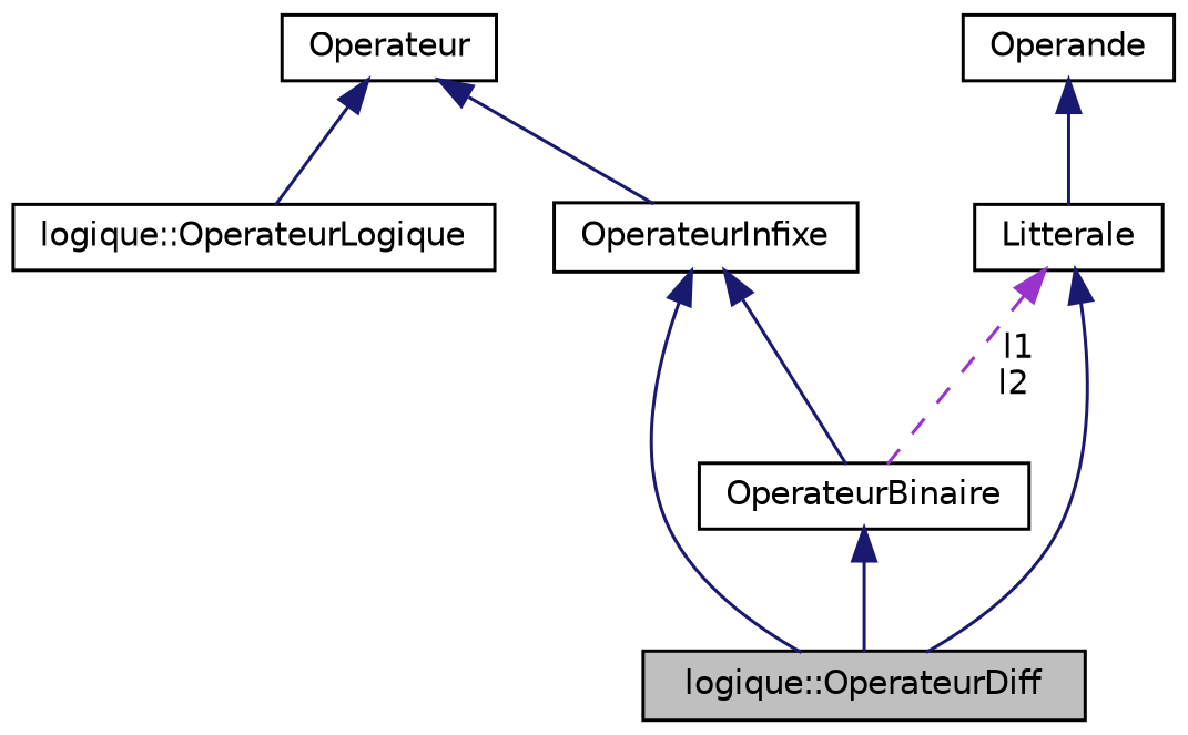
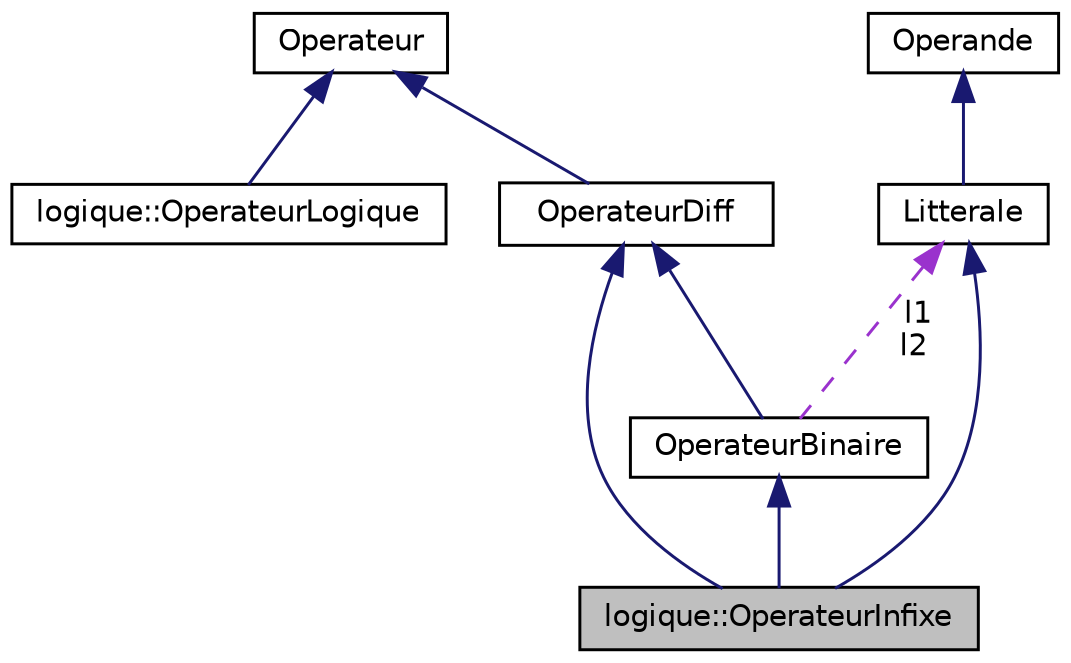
  digraph {
    node [color=black fillcolor=white fontname=Helvetica fontsize=10 shape=record style=filled]
    edge [color=midnightblue dir=back fontname=Helvetica fontsize=10 labelfontname=Helvetica labelfontsize=10 style=solid]
-   n1 [fillcolor=grey75 fontcolor=black height=0.2 label="logique::OperateurDiff" width=0.4]
+   n1 [fillcolor=grey75 fontcolor=black height=0.2 label="logique::OperateurInfixe" width=0.4]
    n2 [height=0.2 label=OperateurBinaire width=0.4]
    n3 [height=0.2 label=Operateur width=0.4]
    n4 [height=0.2 label="logique::OperateurLogique" width=0.4]
-   n5 [height=0.2 label=OperateurInfixe width=0.4]
+   n5 [height=0.2 label=OperateurDiff width=0.4]
    n6 [height=0.2 label=Operande width=0.4]
    n7 [height=0.2 label=Litterale width=0.4]
    n2 -> n1
    n3 -> n4
    n3 -> n5
    n5 -> n1
    n5 -> n2
    n6 -> n7
    n7 -> n1
    n7 -> n2 [color=darkorchid3 label=" l1\nl2" style=dashed]
  }
